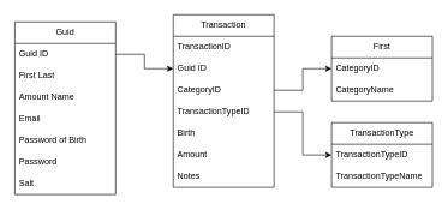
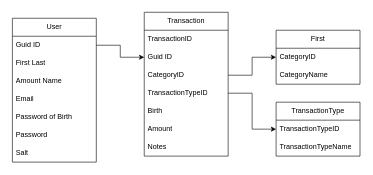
  <mxCell id="0" />
  <mxCell id="1" parent="0" />
- <mxCell id="2" value="Guid" style="swimlane;fontStyle=0;childLayout=stackLayout;horizontal=1;startSize=30;horizontalStack=0;resizeParent=1;resizeParentMax=0;resizeLast=0;collapsible=1;marginBottom=0;whiteSpace=wrap;html=1;" vertex="1" parent="1"><mxGeometry x="20" y="30" width="140" height="240" as="geometry" /></mxCell>
+ <mxCell id="2" value="User" style="swimlane;fontStyle=0;childLayout=stackLayout;horizontal=1;startSize=30;horizontalStack=0;resizeParent=1;resizeParentMax=0;resizeLast=0;collapsible=1;marginBottom=0;whiteSpace=wrap;html=1;" vertex="1" parent="1"><mxGeometry x="20" y="30" width="140" height="240" as="geometry" /></mxCell>
  <mxCell id="3" value="Guid ID" style="text;strokeColor=none;fillColor=none;align=left;verticalAlign=middle;spacingLeft=4;spacingRight=4;overflow=hidden;points=[[0,0.5],[1,0.5]];portConstraint=eastwest;rotatable=0;whiteSpace=wrap;html=1;" vertex="1" parent="2"><mxGeometry y="30" width="140" height="30" as="geometry" /></mxCell>
  <mxCell id="4" value="First Last" style="text;strokeColor=none;fillColor=none;align=left;verticalAlign=middle;spacingLeft=4;spacingRight=4;overflow=hidden;points=[[0,0.5],[1,0.5]];portConstraint=eastwest;rotatable=0;whiteSpace=wrap;html=1;" vertex="1" parent="2"><mxGeometry y="60" width="140" height="30" as="geometry" /></mxCell>
  <mxCell id="5" value="Amount Name" style="text;strokeColor=none;fillColor=none;align=left;verticalAlign=middle;spacingLeft=4;spacingRight=4;overflow=hidden;points=[[0,0.5],[1,0.5]];portConstraint=eastwest;rotatable=0;whiteSpace=wrap;html=1;" vertex="1" parent="2"><mxGeometry y="90" width="140" height="30" as="geometry" /></mxCell>
  <mxCell id="6" value="Email" style="text;strokeColor=none;fillColor=none;align=left;verticalAlign=middle;spacingLeft=4;spacingRight=4;overflow=hidden;points=[[0,0.5],[1,0.5]];portConstraint=eastwest;rotatable=0;whiteSpace=wrap;html=1;" vertex="1" parent="2"><mxGeometry y="120" width="140" height="30" as="geometry" /></mxCell>
  <mxCell id="7" value="&lt;div&gt;Password of Birth&lt;/div&gt;" style="text;strokeColor=none;fillColor=none;align=left;verticalAlign=middle;spacingLeft=4;spacingRight=4;overflow=hidden;points=[[0,0.5],[1,0.5]];portConstraint=eastwest;rotatable=0;whiteSpace=wrap;html=1;" vertex="1" parent="2"><mxGeometry y="150" width="140" height="30" as="geometry" /></mxCell>
  <mxCell id="8" value="Password" style="text;strokeColor=none;fillColor=none;align=left;verticalAlign=middle;spacingLeft=4;spacingRight=4;overflow=hidden;points=[[0,0.5],[1,0.5]];portConstraint=eastwest;rotatable=0;whiteSpace=wrap;html=1;" vertex="1" parent="2"><mxGeometry y="180" width="140" height="30" as="geometry" /></mxCell>
  <mxCell id="9" value="Salt" style="text;strokeColor=none;fillColor=none;align=left;verticalAlign=middle;spacingLeft=4;spacingRight=4;overflow=hidden;points=[[0,0.5],[1,0.5]];portConstraint=eastwest;rotatable=0;whiteSpace=wrap;html=1;" vertex="1" parent="2"><mxGeometry y="210" width="140" height="30" as="geometry" /></mxCell>
  <mxCell id="10" value="Transaction" style="swimlane;fontStyle=0;childLayout=stackLayout;horizontal=1;startSize=30;horizontalStack=0;resizeParent=1;resizeParentMax=0;resizeLast=0;collapsible=1;marginBottom=0;whiteSpace=wrap;html=1;" vertex="1" parent="1"><mxGeometry x="240" y="20" width="140" height="240" as="geometry" /></mxCell>
  <mxCell id="11" value="TransactionID" style="text;strokeColor=none;fillColor=none;align=left;verticalAlign=middle;spacingLeft=4;spacingRight=4;overflow=hidden;points=[[0,0.5],[1,0.5]];portConstraint=eastwest;rotatable=0;whiteSpace=wrap;html=1;" vertex="1" parent="10"><mxGeometry y="30" width="140" height="30" as="geometry" /></mxCell>
  <mxCell id="12" value="&lt;div&gt;Guid ID&lt;/div&gt;" style="text;strokeColor=none;fillColor=none;align=left;verticalAlign=middle;spacingLeft=4;spacingRight=4;overflow=hidden;points=[[0,0.5],[1,0.5]];portConstraint=eastwest;rotatable=0;whiteSpace=wrap;html=1;" vertex="1" parent="10"><mxGeometry y="60" width="140" height="30" as="geometry" /></mxCell>
  <mxCell id="13" value="CategoryID" style="text;strokeColor=none;fillColor=none;align=left;verticalAlign=middle;spacingLeft=4;spacingRight=4;overflow=hidden;points=[[0,0.5],[1,0.5]];portConstraint=eastwest;rotatable=0;whiteSpace=wrap;html=1;" vertex="1" parent="10"><mxGeometry y="90" width="140" height="30" as="geometry" /></mxCell>
  <mxCell id="14" value="TransactionTypeID" style="text;strokeColor=none;fillColor=none;align=left;verticalAlign=middle;spacingLeft=4;spacingRight=4;overflow=hidden;points=[[0,0.5],[1,0.5]];portConstraint=eastwest;rotatable=0;whiteSpace=wrap;html=1;" vertex="1" parent="10"><mxGeometry y="120" width="140" height="30" as="geometry" /></mxCell>
  <mxCell id="15" value="Birth" style="text;strokeColor=none;fillColor=none;align=left;verticalAlign=middle;spacingLeft=4;spacingRight=4;overflow=hidden;points=[[0,0.5],[1,0.5]];portConstraint=eastwest;rotatable=0;whiteSpace=wrap;html=1;" vertex="1" parent="10"><mxGeometry y="150" width="140" height="30" as="geometry" /></mxCell>
  <mxCell id="16" value="Amount" style="text;strokeColor=none;fillColor=none;align=left;verticalAlign=middle;spacingLeft=4;spacingRight=4;overflow=hidden;points=[[0,0.5],[1,0.5]];portConstraint=eastwest;rotatable=0;whiteSpace=wrap;html=1;" vertex="1" parent="10"><mxGeometry y="180" width="140" height="30" as="geometry" /></mxCell>
  <mxCell id="17" value="Notes" style="text;strokeColor=none;fillColor=none;align=left;verticalAlign=middle;spacingLeft=4;spacingRight=4;overflow=hidden;points=[[0,0.5],[1,0.5]];portConstraint=eastwest;rotatable=0;whiteSpace=wrap;html=1;" vertex="1" parent="10"><mxGeometry y="210" width="140" height="30" as="geometry" /></mxCell>
  <mxCell id="18" style="edgeStyle=orthogonalEdgeStyle;rounded=0;orthogonalLoop=1;jettySize=auto;html=1;entryX=0;entryY=0.5;entryDx=0;entryDy=0;" edge="1" parent="1" source="3" target="12"><mxGeometry relative="1" as="geometry" /></mxCell>
  <mxCell id="19" value="TransactionType" style="swimlane;fontStyle=0;childLayout=stackLayout;horizontal=1;startSize=30;horizontalStack=0;resizeParent=1;resizeParentMax=0;resizeLast=0;collapsible=1;marginBottom=0;whiteSpace=wrap;html=1;" vertex="1" parent="1"><mxGeometry x="460" y="170" width="140" height="90" as="geometry" /></mxCell>
  <mxCell id="20" value="TransactionTypeID" style="text;strokeColor=none;fillColor=none;align=left;verticalAlign=middle;spacingLeft=4;spacingRight=4;overflow=hidden;points=[[0,0.5],[1,0.5]];portConstraint=eastwest;rotatable=0;whiteSpace=wrap;html=1;" vertex="1" parent="19"><mxGeometry y="30" width="140" height="30" as="geometry" /></mxCell>
  <mxCell id="21" value="&lt;div&gt;TransactionTypeName&lt;/div&gt;" style="text;strokeColor=none;fillColor=none;align=left;verticalAlign=middle;spacingLeft=4;spacingRight=4;overflow=hidden;points=[[0,0.5],[1,0.5]];portConstraint=eastwest;rotatable=0;whiteSpace=wrap;html=1;" vertex="1" parent="19"><mxGeometry y="60" width="140" height="30" as="geometry" /></mxCell>
  <mxCell id="22" style="edgeStyle=orthogonalEdgeStyle;rounded=0;orthogonalLoop=1;jettySize=auto;html=1;entryX=0;entryY=0.5;entryDx=0;entryDy=0;" edge="1" parent="1" source="14" target="19"><mxGeometry relative="1" as="geometry" /></mxCell>
  <mxCell id="23" value="First" style="swimlane;fontStyle=0;childLayout=stackLayout;horizontal=1;startSize=30;horizontalStack=0;resizeParent=1;resizeParentMax=0;resizeLast=0;collapsible=1;marginBottom=0;whiteSpace=wrap;html=1;" vertex="1" parent="1"><mxGeometry x="460" y="50" width="140" height="90" as="geometry" /></mxCell>
  <mxCell id="24" value="CategoryID" style="text;strokeColor=none;fillColor=none;align=left;verticalAlign=middle;spacingLeft=4;spacingRight=4;overflow=hidden;points=[[0,0.5],[1,0.5]];portConstraint=eastwest;rotatable=0;whiteSpace=wrap;html=1;" vertex="1" parent="23"><mxGeometry y="30" width="140" height="30" as="geometry" /></mxCell>
  <mxCell id="25" value="CategoryName" style="text;strokeColor=none;fillColor=none;align=left;verticalAlign=middle;spacingLeft=4;spacingRight=4;overflow=hidden;points=[[0,0.5],[1,0.5]];portConstraint=eastwest;rotatable=0;whiteSpace=wrap;html=1;" vertex="1" parent="23"><mxGeometry y="60" width="140" height="30" as="geometry" /></mxCell>
  <mxCell id="26" style="edgeStyle=orthogonalEdgeStyle;rounded=0;orthogonalLoop=1;jettySize=auto;html=1;entryX=0;entryY=0.5;entryDx=0;entryDy=0;" edge="1" parent="1" source="13" target="24"><mxGeometry relative="1" as="geometry" /></mxCell>
